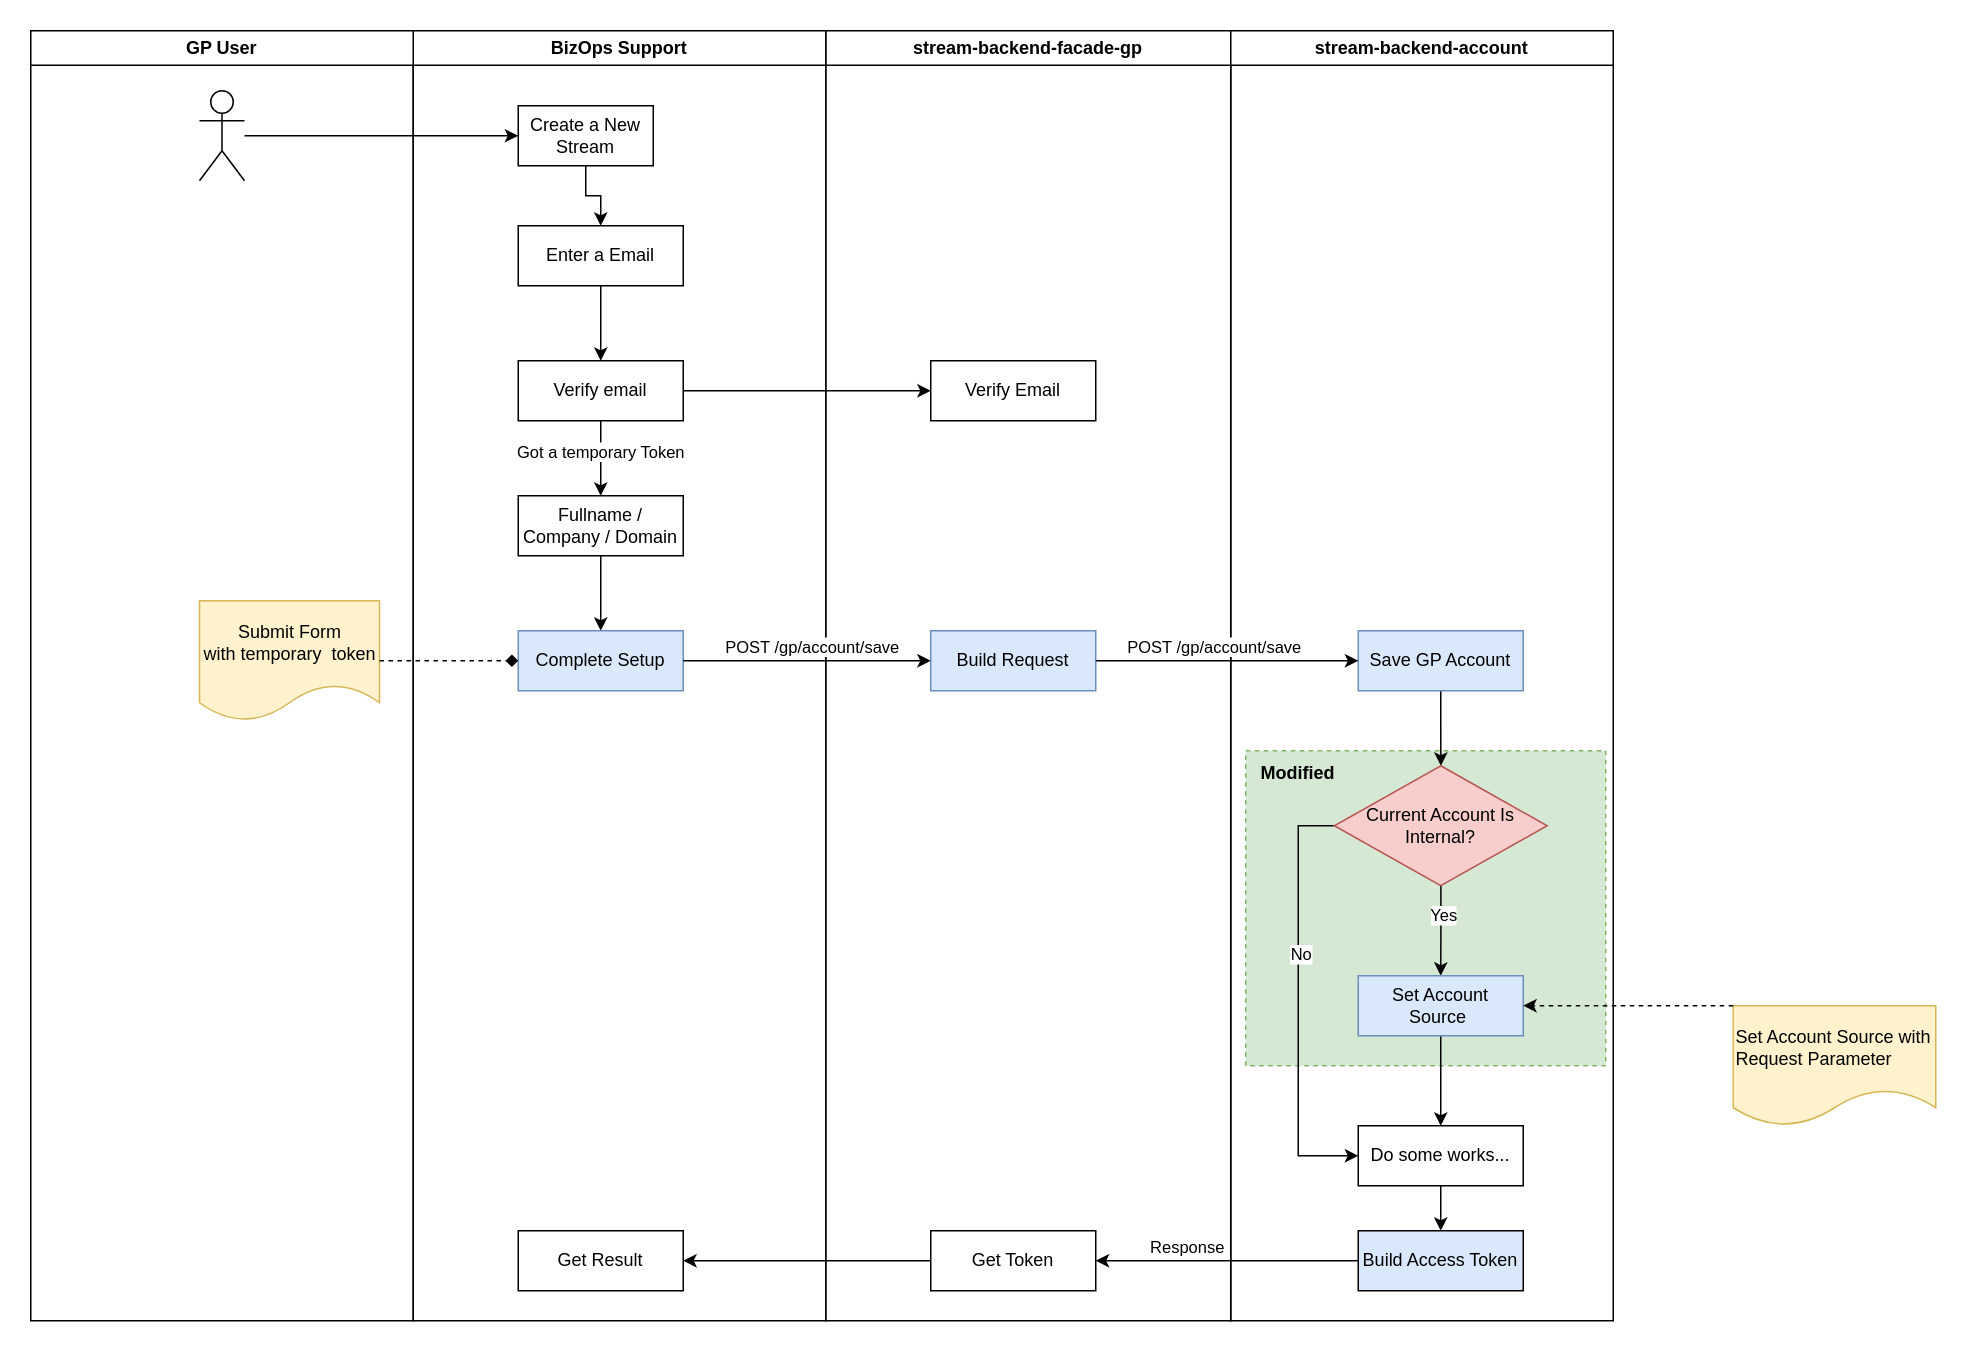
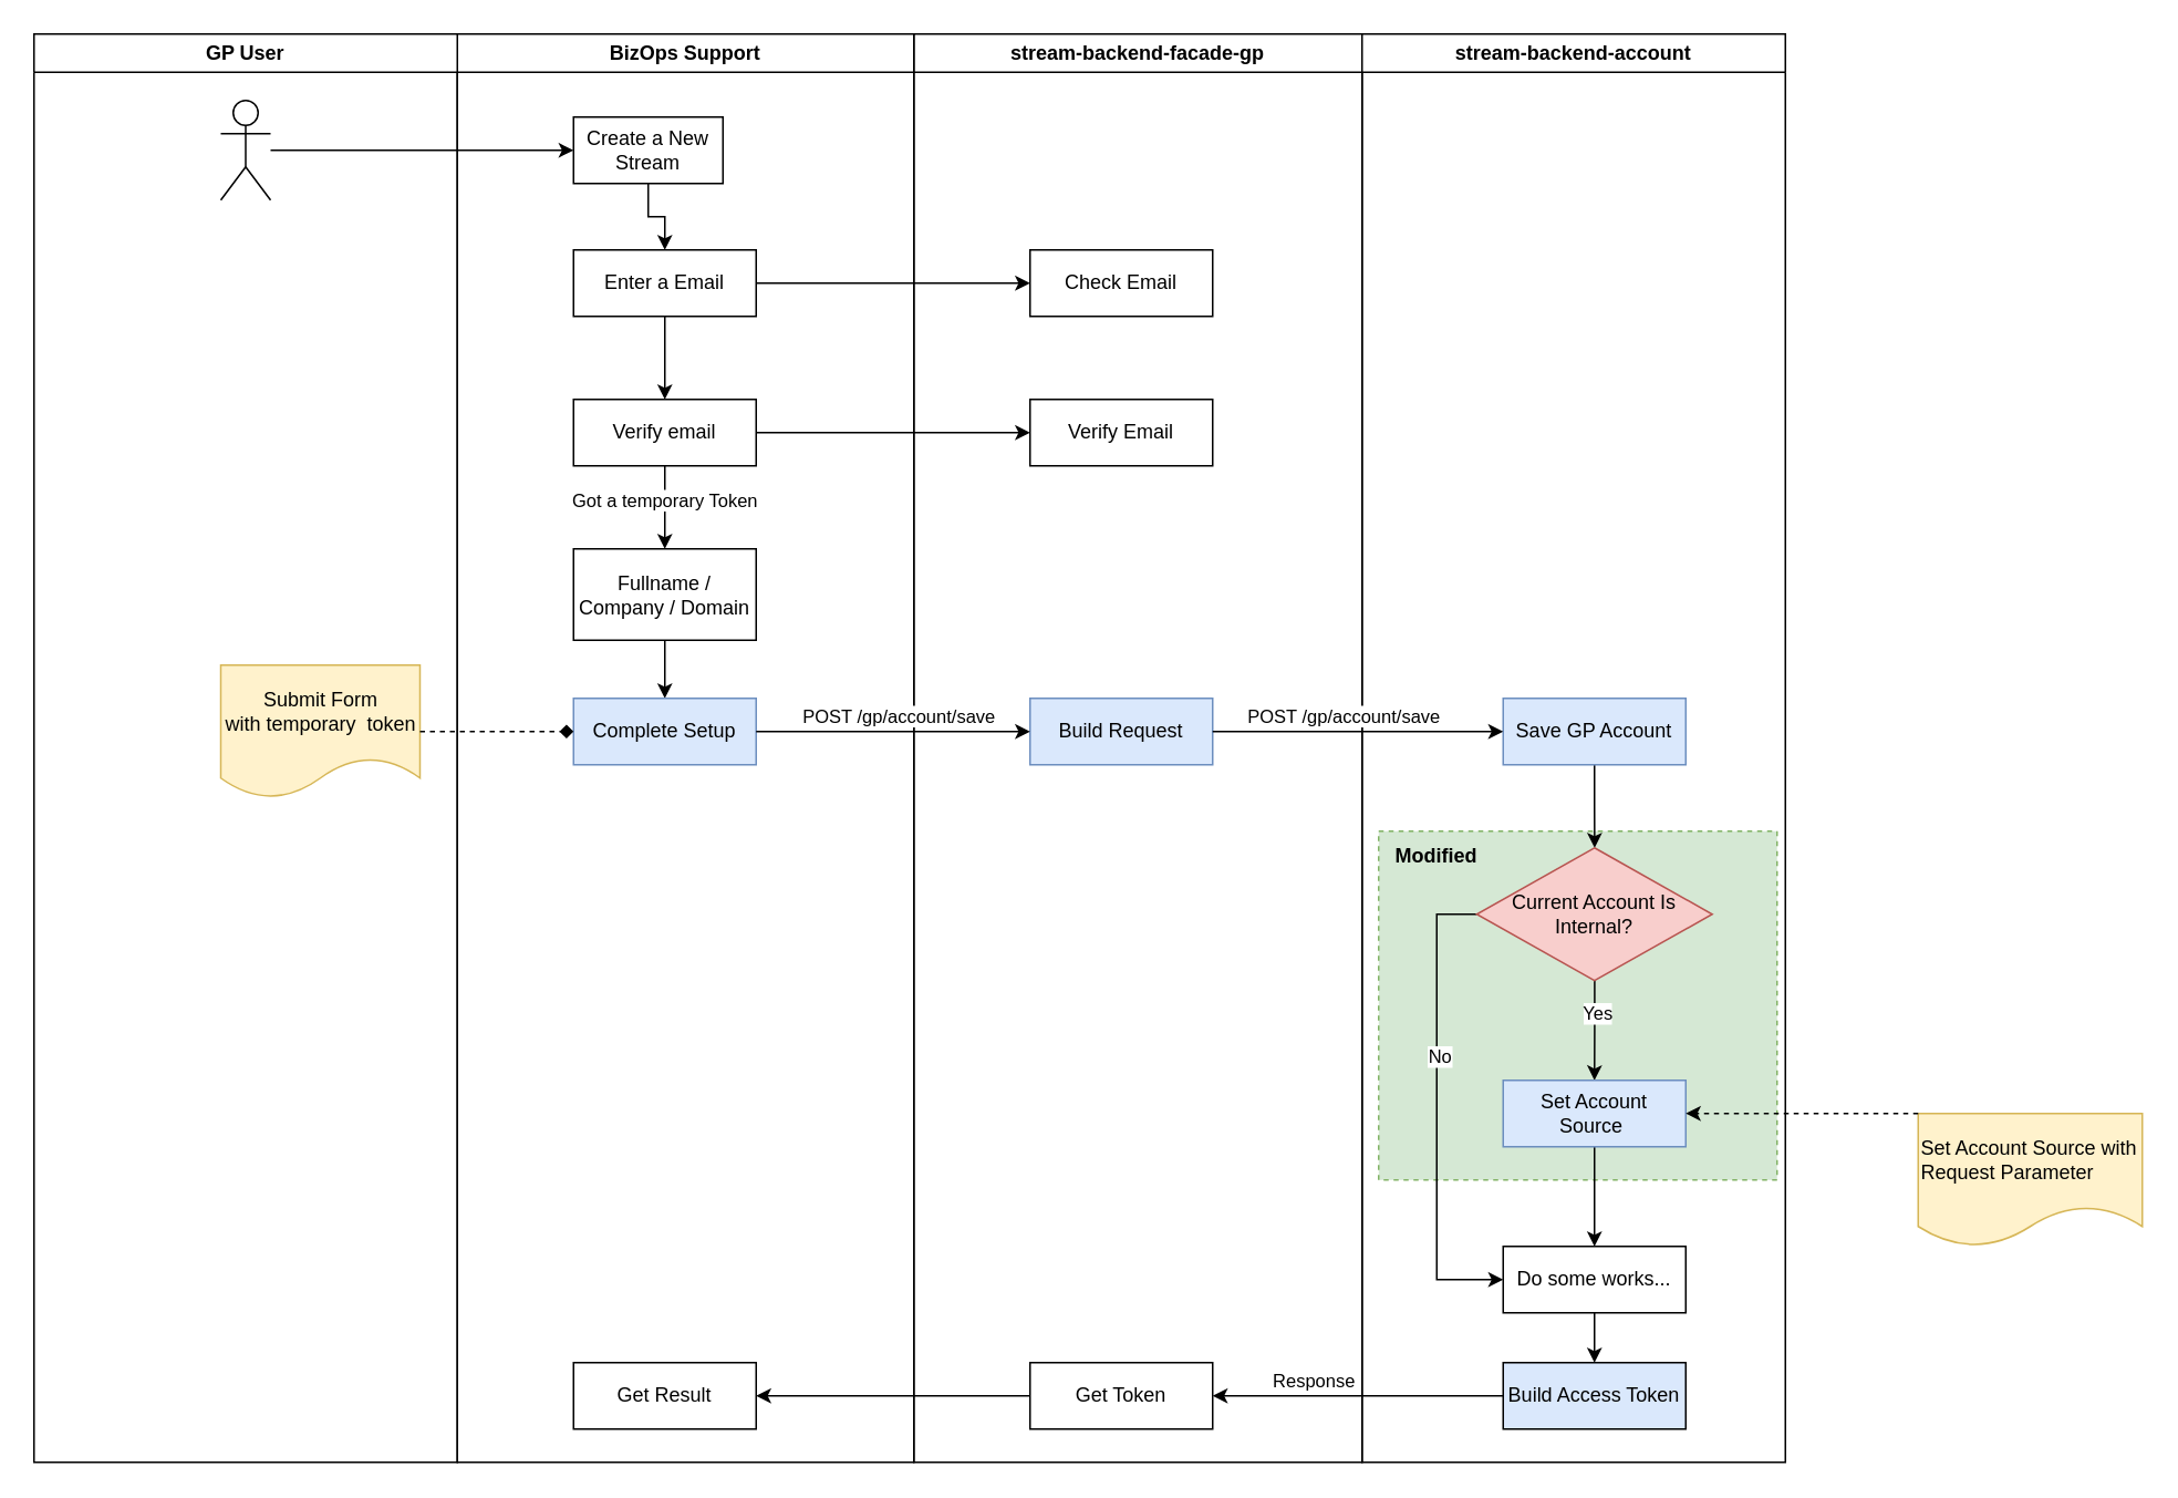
  <mxCell id="0" />
  <mxCell id="1" parent="0" />
  <mxCell id="2" value="stream-backend-facade-gp" style="swimlane;whiteSpace=wrap;html=1;fontStyle=1" parent="1" vertex="1"><mxGeometry x="550" y="20" width="270" height="860" as="geometry" /></mxCell>
+ <mxCell id="3" value="Check Email" style="rounded=0;whiteSpace=wrap;html=1;" parent="2" vertex="1"><mxGeometry x="70" y="130" width="110" height="40" as="geometry" /></mxCell>
  <mxCell id="4" value="Verify Email" style="rounded=0;whiteSpace=wrap;html=1;" parent="2" vertex="1"><mxGeometry x="70" y="220" width="110" height="40" as="geometry" /></mxCell>
  <mxCell id="5" value="Build Request" style="rounded=0;whiteSpace=wrap;html=1;fillColor=#dae8fc;strokeColor=#6c8ebf;" parent="2" vertex="1"><mxGeometry x="70" y="400" width="110" height="40" as="geometry" /></mxCell>
  <mxCell id="6" value="Get Token" style="rounded=0;whiteSpace=wrap;html=1;" parent="2" vertex="1"><mxGeometry x="70" y="800" width="110" height="40" as="geometry" /></mxCell>
  <mxCell id="7" value="" style="rounded=0;whiteSpace=wrap;html=1;fillColor=#d5e8d4;strokeColor=#82b366;dashed=1;" vertex="1" parent="2"><mxGeometry x="280" y="480" width="240" height="210" as="geometry" /></mxCell>
  <mxCell id="8" value="Set Account Source with Request Parameter" style="shape=document;whiteSpace=wrap;html=1;boundedLbl=1;fillColor=#fff2cc;strokeColor=#d6b656;align=left;" vertex="1" parent="2"><mxGeometry x="605" y="650" width="135" height="80" as="geometry" /></mxCell>
  <mxCell id="9" value="Modified" style="text;html=1;strokeColor=none;fillColor=none;align=center;verticalAlign=middle;whiteSpace=wrap;rounded=0;fontStyle=1" vertex="1" parent="2"><mxGeometry x="270" y="480" width="90" height="30" as="geometry" /></mxCell>
  <mxCell id="10" style="edgeStyle=orthogonalEdgeStyle;rounded=0;orthogonalLoop=1;jettySize=auto;html=1;entryX=0;entryY=0.5;entryDx=0;entryDy=0;" parent="1" source="39" target="26" edge="1"><mxGeometry relative="1" as="geometry" /></mxCell>
  <mxCell id="11" value="stream-backend-account" style="swimlane;whiteSpace=wrap;html=1;" parent="1" vertex="1"><mxGeometry x="820" y="20" width="255" height="860" as="geometry" /></mxCell>
  <mxCell id="12" value="" style="edgeStyle=orthogonalEdgeStyle;rounded=0;orthogonalLoop=1;jettySize=auto;html=1;" parent="11" source="13" target="19" edge="1"><mxGeometry relative="1" as="geometry" /></mxCell>
  <mxCell id="13" value="Save GP Account" style="rounded=0;whiteSpace=wrap;html=1;fillColor=#dae8fc;strokeColor=#6c8ebf;" parent="11" vertex="1"><mxGeometry x="85" y="400" width="110" height="40" as="geometry" /></mxCell>
  <mxCell id="14" value="Build Access Token" style="rounded=0;whiteSpace=wrap;html=1;fillColor=#dae8fc;" parent="11" vertex="1"><mxGeometry x="85" y="800" width="110" height="40" as="geometry" /></mxCell>
  <mxCell id="15" value="" style="edgeStyle=orthogonalEdgeStyle;rounded=0;orthogonalLoop=1;jettySize=auto;html=1;" parent="11" source="19" target="21" edge="1"><mxGeometry relative="1" as="geometry" /></mxCell>
  <mxCell id="16" value="Yes" style="edgeLabel;html=1;align=center;verticalAlign=middle;resizable=0;points=[];" parent="15" vertex="1" connectable="0"><mxGeometry x="-0.35" y="1" relative="1" as="geometry"><mxPoint as="offset" /></mxGeometry></mxCell>
  <mxCell id="17" style="edgeStyle=orthogonalEdgeStyle;rounded=0;orthogonalLoop=1;jettySize=auto;html=1;entryX=0;entryY=0.5;entryDx=0;entryDy=0;" parent="11" source="19" target="23" edge="1"><mxGeometry relative="1" as="geometry"><mxPoint x="55" y="660" as="targetPoint" /><Array as="points"><mxPoint x="45" y="530" /><mxPoint x="45" y="750" /></Array></mxGeometry></mxCell>
  <mxCell id="18" value="No" style="edgeLabel;html=1;align=center;verticalAlign=middle;resizable=0;points=[];" parent="17" vertex="1" connectable="0"><mxGeometry x="-0.224" y="1" relative="1" as="geometry"><mxPoint as="offset" /></mxGeometry></mxCell>
  <mxCell id="19" value="Current Account Is Internal?" style="rhombus;whiteSpace=wrap;html=1;fillColor=#f8cecc;strokeColor=#b85450;" parent="11" vertex="1"><mxGeometry x="69.06" y="490" width="141.88" height="80" as="geometry" /></mxCell>
  <mxCell id="20" value="" style="edgeStyle=orthogonalEdgeStyle;rounded=0;orthogonalLoop=1;jettySize=auto;html=1;" parent="11" source="21" target="23" edge="1"><mxGeometry relative="1" as="geometry" /></mxCell>
  <mxCell id="21" value="Set Account Source&amp;nbsp;" style="rounded=0;whiteSpace=wrap;html=1;fillColor=#dae8fc;strokeColor=#6c8ebf;" parent="11" vertex="1"><mxGeometry x="85" y="630" width="110" height="40" as="geometry" /></mxCell>
  <mxCell id="22" value="" style="edgeStyle=orthogonalEdgeStyle;rounded=0;orthogonalLoop=1;jettySize=auto;html=1;" parent="11" source="23" target="14" edge="1"><mxGeometry relative="1" as="geometry" /></mxCell>
  <mxCell id="23" value="Do some works..." style="rounded=0;whiteSpace=wrap;html=1;" parent="11" vertex="1"><mxGeometry x="85" y="730" width="110" height="40" as="geometry" /></mxCell>
  <mxCell id="24" value="BizOps Support" style="swimlane;whiteSpace=wrap;html=1;" parent="1" vertex="1"><mxGeometry x="275" y="20" width="275" height="860" as="geometry" /></mxCell>
  <mxCell id="25" value="" style="edgeStyle=orthogonalEdgeStyle;rounded=0;orthogonalLoop=1;jettySize=auto;html=1;" parent="24" source="26" target="28" edge="1"><mxGeometry relative="1" as="geometry" /></mxCell>
  <mxCell id="26" value="Create a New Stream" style="rounded=0;whiteSpace=wrap;html=1;" parent="24" vertex="1"><mxGeometry x="70" y="50" width="90" height="40" as="geometry" /></mxCell>
  <mxCell id="27" value="" style="edgeStyle=orthogonalEdgeStyle;rounded=0;orthogonalLoop=1;jettySize=auto;html=1;" parent="24" source="28" target="31" edge="1"><mxGeometry relative="1" as="geometry" /></mxCell>
  <mxCell id="28" value="Enter a Email" style="rounded=0;whiteSpace=wrap;html=1;" parent="24" vertex="1"><mxGeometry x="70" y="130" width="110" height="40" as="geometry" /></mxCell>
  <mxCell id="29" value="" style="edgeStyle=orthogonalEdgeStyle;rounded=0;orthogonalLoop=1;jettySize=auto;html=1;" parent="24" source="31" target="33" edge="1"><mxGeometry relative="1" as="geometry" /></mxCell>
  <mxCell id="30" value="Got a temporary Token" style="edgeLabel;html=1;align=center;verticalAlign=middle;resizable=0;points=[];" parent="29" vertex="1" connectable="0"><mxGeometry x="-0.2" y="-1" relative="1" as="geometry"><mxPoint as="offset" /></mxGeometry></mxCell>
  <mxCell id="31" value="Verify email" style="rounded=0;whiteSpace=wrap;html=1;" parent="24" vertex="1"><mxGeometry x="70" y="220" width="110" height="40" as="geometry" /></mxCell>
  <mxCell id="32" value="" style="edgeStyle=orthogonalEdgeStyle;rounded=0;orthogonalLoop=1;jettySize=auto;html=1;" parent="24" source="33" target="34" edge="1"><mxGeometry relative="1" as="geometry" /></mxCell>
- <mxCell id="33" value="Fullname / Company / Domain" style="rounded=0;whiteSpace=wrap;html=1;" parent="24" vertex="1"><mxGeometry x="70" y="310" width="110" height="40" as="geometry" /></mxCell>
+ <mxCell id="33" value="Fullname / Company / Domain" style="rounded=0;whiteSpace=wrap;html=1;" parent="24" vertex="1"><mxGeometry x="70" y="310" width="110" height="55" as="geometry" /></mxCell>
  <mxCell id="34" value="Complete Setup" style="rounded=0;whiteSpace=wrap;html=1;fillColor=#dae8fc;strokeColor=#6c8ebf;" parent="24" vertex="1"><mxGeometry x="70" y="400" width="110" height="40" as="geometry" /></mxCell>
  <mxCell id="35" value="Get Result" style="rounded=0;whiteSpace=wrap;html=1;" parent="24" vertex="1"><mxGeometry x="70" y="800" width="110" height="40" as="geometry" /></mxCell>
+ <mxCell id="36" style="edgeStyle=orthogonalEdgeStyle;rounded=0;orthogonalLoop=1;jettySize=auto;html=1;" parent="1" source="28" target="3" edge="1"><mxGeometry relative="1" as="geometry" /></mxCell>
  <mxCell id="37" style="edgeStyle=orthogonalEdgeStyle;rounded=0;orthogonalLoop=1;jettySize=auto;html=1;entryX=0;entryY=0.5;entryDx=0;entryDy=0;" parent="1" source="31" target="4" edge="1"><mxGeometry relative="1" as="geometry" /></mxCell>
  <mxCell id="38" value="GP User" style="swimlane;whiteSpace=wrap;html=1;" parent="1" vertex="1"><mxGeometry x="20" y="20" width="255" height="860" as="geometry" /></mxCell>
  <mxCell id="39" value="" style="shape=umlActor;verticalLabelPosition=bottom;verticalAlign=top;html=1;outlineConnect=0;" parent="38" vertex="1"><mxGeometry x="112.5" y="40" width="30" height="60" as="geometry" /></mxCell>
  <mxCell id="40" value="Submit Form with&amp;nbsp;temporary&amp;nbsp;&amp;nbsp;token" style="shape=document;whiteSpace=wrap;html=1;boundedLbl=1;fillColor=#fff2cc;strokeColor=#d6b656;" parent="38" vertex="1"><mxGeometry x="112.5" y="380" width="120" height="80" as="geometry" /></mxCell>
  <mxCell id="41" style="edgeStyle=orthogonalEdgeStyle;rounded=0;orthogonalLoop=1;jettySize=auto;html=1;entryX=0;entryY=0.5;entryDx=0;entryDy=0;" parent="1" source="34" target="5" edge="1"><mxGeometry relative="1" as="geometry" /></mxCell>
  <mxCell id="42" value="POST /gp/account/save" style="edgeLabel;html=1;align=center;verticalAlign=middle;resizable=0;points=[];" parent="41" vertex="1" connectable="0"><mxGeometry x="-0.297" y="4" relative="1" as="geometry"><mxPoint x="27" y="-6" as="offset" /></mxGeometry></mxCell>
  <mxCell id="43" style="edgeStyle=orthogonalEdgeStyle;rounded=0;orthogonalLoop=1;jettySize=auto;html=1;dashed=1;endArrow=diamond;" parent="1" source="40" target="34" edge="1"><mxGeometry relative="1" as="geometry" /></mxCell>
  <mxCell id="44" style="edgeStyle=orthogonalEdgeStyle;rounded=0;orthogonalLoop=1;jettySize=auto;html=1;entryX=0;entryY=0.5;entryDx=0;entryDy=0;" parent="1" source="5" target="13" edge="1"><mxGeometry relative="1" as="geometry" /></mxCell>
  <mxCell id="45" value="POST /gp/account/save" style="edgeLabel;html=1;align=center;verticalAlign=middle;resizable=0;points=[];" parent="44" vertex="1" connectable="0"><mxGeometry x="-0.2" relative="1" as="geometry"><mxPoint x="8" y="-10" as="offset" /></mxGeometry></mxCell>
  <mxCell id="46" style="edgeStyle=orthogonalEdgeStyle;rounded=0;orthogonalLoop=1;jettySize=auto;html=1;" parent="1" source="14" target="6" edge="1"><mxGeometry relative="1" as="geometry" /></mxCell>
  <mxCell id="47" value="Response" style="edgeLabel;html=1;align=center;verticalAlign=middle;resizable=0;points=[];" parent="46" vertex="1" connectable="0"><mxGeometry x="0.178" y="-3" relative="1" as="geometry"><mxPoint x="-12" y="-7" as="offset" /></mxGeometry></mxCell>
  <mxCell id="48" style="edgeStyle=orthogonalEdgeStyle;rounded=0;orthogonalLoop=1;jettySize=auto;html=1;entryX=1;entryY=0.5;entryDx=0;entryDy=0;" parent="1" source="6" target="35" edge="1"><mxGeometry relative="1" as="geometry" /></mxCell>
  <mxCell id="49" style="edgeStyle=orthogonalEdgeStyle;rounded=0;orthogonalLoop=1;jettySize=auto;html=1;dashed=1;" edge="1" parent="1" source="8" target="21"><mxGeometry relative="1" as="geometry"><Array as="points"><mxPoint x="1140" y="670" /><mxPoint x="1140" y="670" /></Array></mxGeometry></mxCell>
